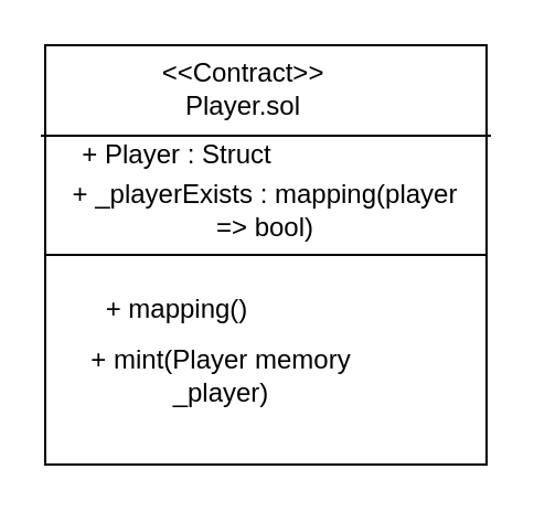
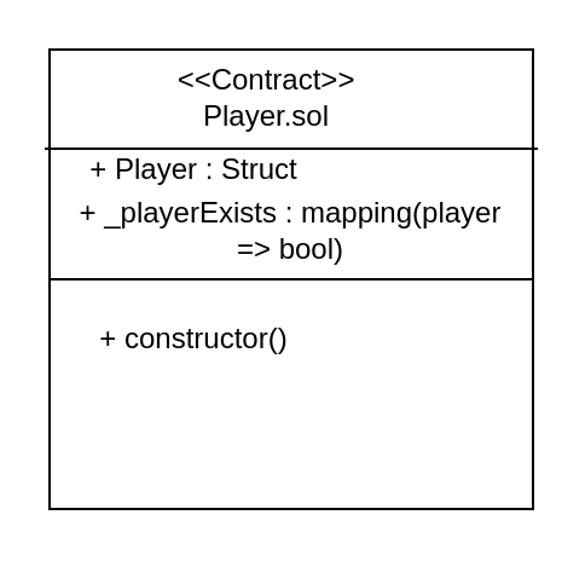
  <mxCell id="0" />
  <mxCell id="1" parent="0" />
  <mxCell id="2" value="" style="rounded=0;whiteSpace=wrap;html=1;" vertex="1" parent="1"><mxGeometry x="20" y="20" width="200" height="190" as="geometry" /></mxCell>
  <mxCell id="3" value="&amp;lt;&amp;lt;Contract&amp;gt;&amp;gt;&lt;br&gt;Player.sol" style="text;html=1;strokeColor=none;fillColor=none;align=center;verticalAlign=middle;whiteSpace=wrap;rounded=0;" vertex="1" parent="1"><mxGeometry x="90" y="30" width="40" height="20" as="geometry" /></mxCell>
  <mxCell id="4" value="+ Player : Struct" style="text;html=1;strokeColor=none;fillColor=none;align=center;verticalAlign=middle;whiteSpace=wrap;rounded=0;" vertex="1" parent="1"><mxGeometry x="30" y="60" width="100" height="20" as="geometry" /></mxCell>
  <mxCell id="5" value="+&amp;nbsp;_playerExists :&amp;nbsp;mapping(player =&amp;gt; bool)" style="text;html=1;strokeColor=none;fillColor=none;align=center;verticalAlign=middle;whiteSpace=wrap;rounded=0;" vertex="1" parent="1"><mxGeometry x="30" y="80" width="180" height="30" as="geometry" /></mxCell>
- <mxCell id="6" value="+ mapping()" style="text;html=1;strokeColor=none;fillColor=none;align=center;verticalAlign=middle;whiteSpace=wrap;rounded=0;" vertex="1" parent="1"><mxGeometry x="35" y="130" width="90" height="20" as="geometry" /></mxCell>
- <mxCell id="7" value="+&amp;nbsp;mint(Player memory _player)" style="text;html=1;strokeColor=none;fillColor=none;align=center;verticalAlign=middle;whiteSpace=wrap;rounded=0;" vertex="1" parent="1"><mxGeometry x="20" y="150" width="160" height="40" as="geometry" /></mxCell>
+ <mxCell id="6" value="+ constructor()" style="text;html=1;strokeColor=none;fillColor=none;align=center;verticalAlign=middle;whiteSpace=wrap;rounded=0;" vertex="1" parent="1"><mxGeometry x="35" y="130" width="90" height="20" as="geometry" /></mxCell>
  <mxCell id="8" value="" style="endArrow=none;html=1;exitX=-0.01;exitY=0.216;exitDx=0;exitDy=0;exitPerimeter=0;entryX=1.01;entryY=0.216;entryDx=0;entryDy=0;entryPerimeter=0;" edge="1" parent="1" source="2" target="2"><mxGeometry width="50" height="50" relative="1" as="geometry"><mxPoint x="325" y="100" as="sourcePoint" /><mxPoint x="375" y="50" as="targetPoint" /></mxGeometry></mxCell>
  <mxCell id="9" value="" style="endArrow=none;html=1;exitX=0;exitY=0.5;exitDx=0;exitDy=0;entryX=1;entryY=0.5;entryDx=0;entryDy=0;" edge="1" parent="1" source="2" target="2"><mxGeometry width="50" height="50" relative="1" as="geometry"><mxPoint x="325" y="100" as="sourcePoint" /><mxPoint x="375" y="50" as="targetPoint" /></mxGeometry></mxCell>
